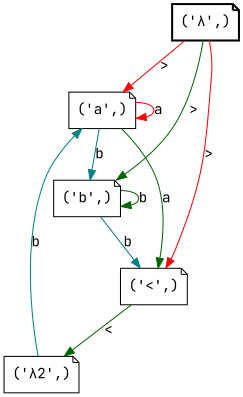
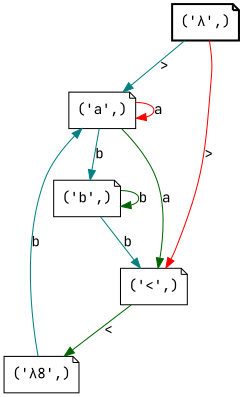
  digraph {
    fontname="JetBrains Mono"
    rankdir=TB
    node [fontname="JetBrains Mono" shape=note]
    edge [color=teal fontname="JetBrains Mono"]
    n1 [label="('a',)"]
    n2 [label="('b',)"]
    n3 [label="('<',)"]
-   n4 [label="('λ2',)"]
+   n4 [label="('λ8',)"]
    n5 [label="('λ',)" style=bold]
    n1 -> n1 [color=red label=a]
    n1 -> n2 [label=b]
    n1 -> n3 [color=darkgreen label=a]
    n2 -> n2 [color=darkgreen label=b]
    n2 -> n3 [label=b]
    n3 -> n4 [color=darkgreen label="<"]
    n4 -> n1 [label=b]
-   n5 -> n1 [color=red label=">"]
-   n5 -> n2 [color=darkgreen label=">"]
+   n5 -> n1 [label=">"]
    n5 -> n3 [color=red label=">"]
  }
